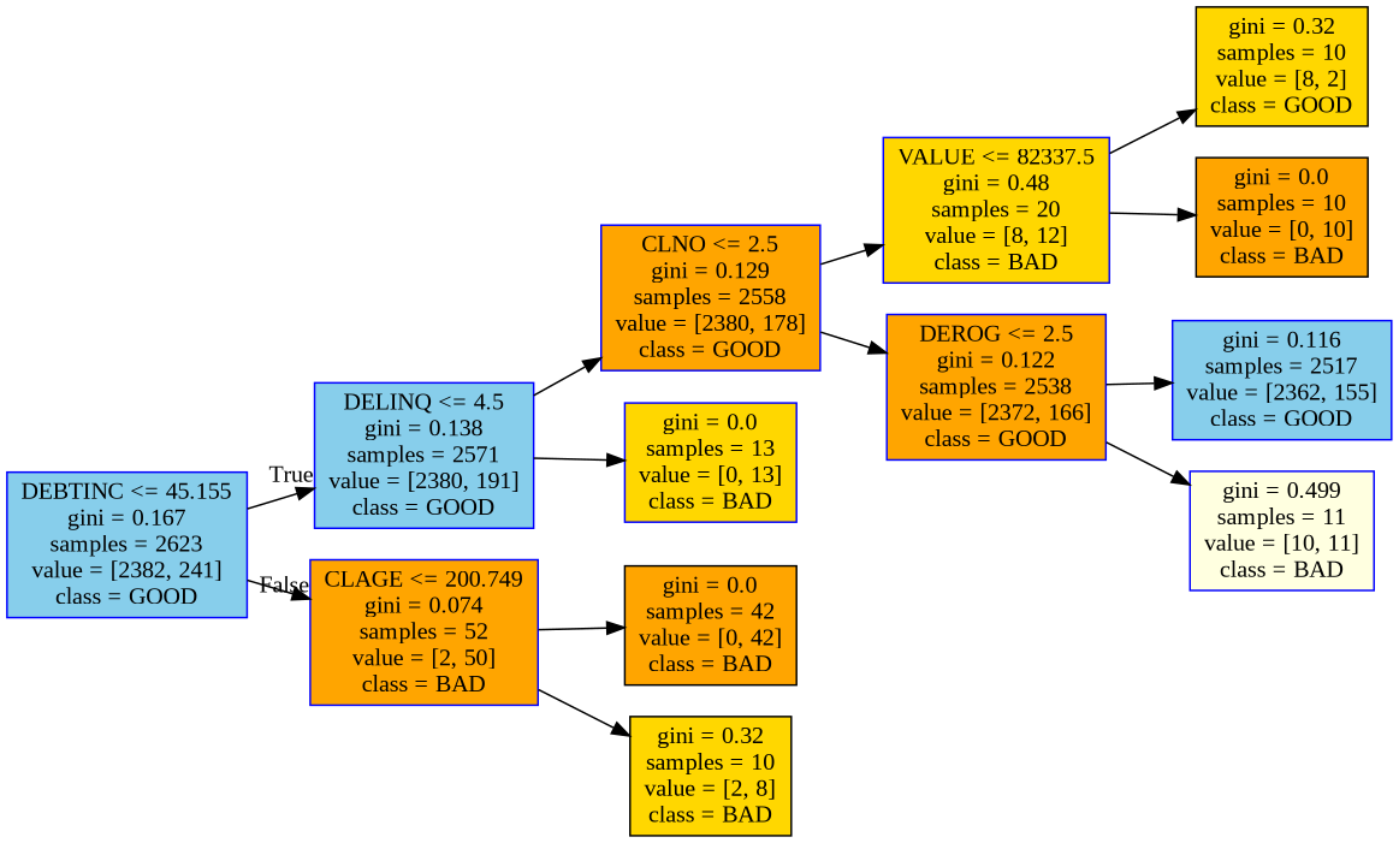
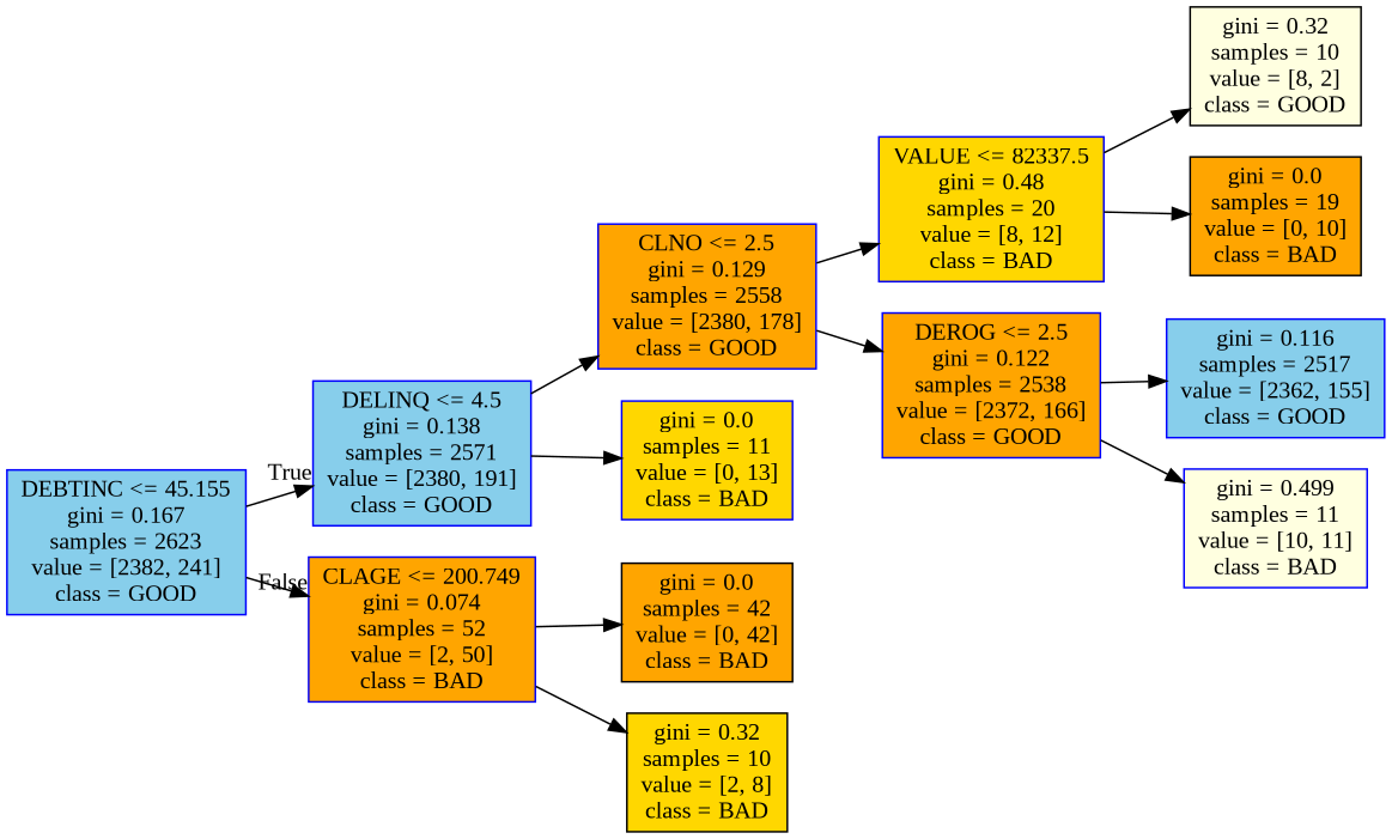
  digraph {
    fontname="Liberation Serif"
    rankdir=LR
    node [color=blue fillcolor=orange fontname="Liberation Serif" shape=box style=filled]
    edge [fontname="Liberation Serif"]
    n1 [fillcolor=skyblue label="DEBTINC <= 45.155\ngini = 0.167\nsamples = 2623\nvalue = [2382, 241]\nclass = GOOD"]
    n2 [fillcolor=skyblue label="DELINQ <= 4.5\ngini = 0.138\nsamples = 2571\nvalue = [2380, 191]\nclass = GOOD"]
    n3 [label="CLAGE <= 200.749\ngini = 0.074\nsamples = 52\nvalue = [2, 50]\nclass = BAD"]
    n4 [label="CLNO <= 2.5\ngini = 0.129\nsamples = 2558\nvalue = [2380, 178]\nclass = GOOD"]
-   n5 [fillcolor=gold label="gini = 0.0\nsamples = 13\nvalue = [0, 13]\nclass = BAD"]
+   n5 [fillcolor=gold label="gini = 0.0\nsamples = 11\nvalue = [0, 13]\nclass = BAD"]
    n6 [color=black label="gini = 0.0\nsamples = 42\nvalue = [0, 42]\nclass = BAD"]
    n7 [color=black fillcolor=gold label="gini = 0.32\nsamples = 10\nvalue = [2, 8]\nclass = BAD"]
    n8 [fillcolor=gold label="VALUE <= 82337.5\ngini = 0.48\nsamples = 20\nvalue = [8, 12]\nclass = BAD"]
    n9 [label="DEROG <= 2.5\ngini = 0.122\nsamples = 2538\nvalue = [2372, 166]\nclass = GOOD"]
-   n10 [color=black fillcolor=gold label="gini = 0.32\nsamples = 10\nvalue = [8, 2]\nclass = GOOD"]
-   n11 [color=black label="gini = 0.0\nsamples = 10\nvalue = [0, 10]\nclass = BAD"]
+   n10 [color=black fillcolor=lightyellow label="gini = 0.32\nsamples = 10\nvalue = [8, 2]\nclass = GOOD"]
+   n11 [color=black label="gini = 0.0\nsamples = 19\nvalue = [0, 10]\nclass = BAD"]
    n12 [fillcolor=skyblue label="gini = 0.116\nsamples = 2517\nvalue = [2362, 155]\nclass = GOOD"]
    n13 [fillcolor=lightyellow label="gini = 0.499\nsamples = 11\nvalue = [10, 11]\nclass = BAD"]
    n1 -> n2 [headlabel=True labelangle=45 labeldistance=2.5]
    n1 -> n3 [headlabel=False labelangle=-45 labeldistance=2.5]
    n2 -> n4
    n2 -> n5
    n3 -> n6
    n3 -> n7
    n4 -> n8
    n4 -> n9
    n8 -> n10
    n8 -> n11
    n9 -> n12
    n9 -> n13
  }
